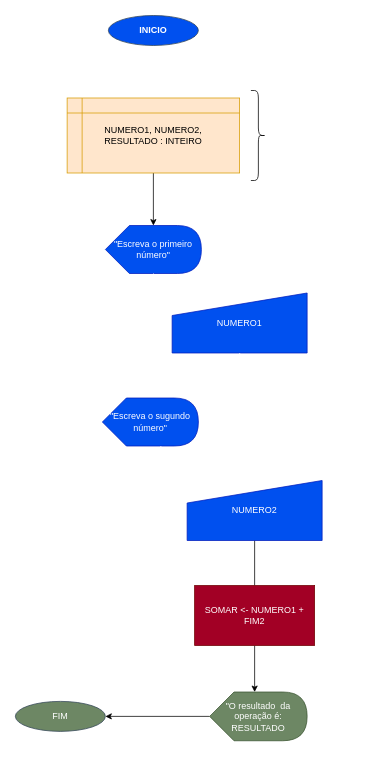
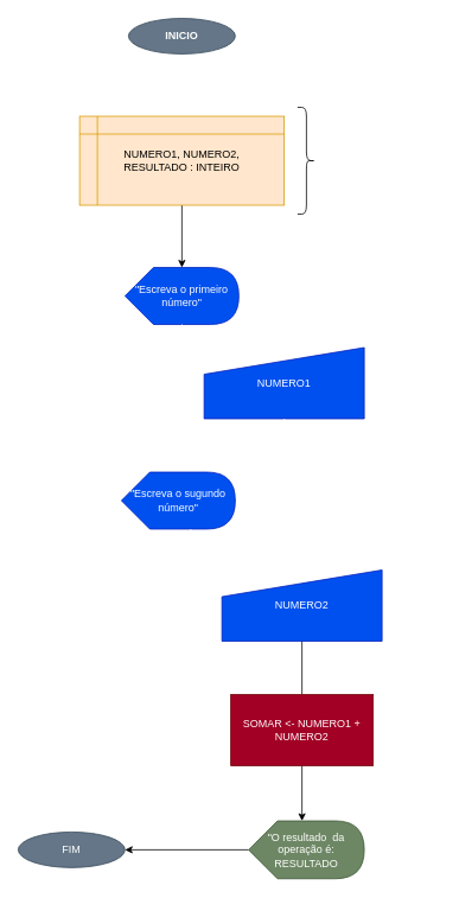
  <mxCell id="0" />
  <mxCell id="1" parent="0" />
- <mxCell id="2" value="INICIO" style="ellipse;whiteSpace=wrap;html=1;fontStyle=1;fillColor=#0050ef;fontColor=#ffffff;strokeColor=#314354;" vertex="1" parent="1"><mxGeometry x="144" y="20" width="120" height="40" as="geometry" /></mxCell>
+ <mxCell id="2" value="INICIO" style="ellipse;whiteSpace=wrap;html=1;fontStyle=1;fillColor=#647687;fontColor=#ffffff;strokeColor=#314354;" vertex="1" parent="1"><mxGeometry x="144" y="20" width="120" height="40" as="geometry" /></mxCell>
  <mxCell id="3" style="edgeStyle=none;html=1;entryX=0;entryY=0;entryDx=64;entryDy=0;entryPerimeter=0;fontColor=#FFFFFF;" edge="1" parent="1" source="4" target="5"><mxGeometry relative="1" as="geometry" /></mxCell>
  <mxCell id="4" value="NUMERO1, NUMERO2,&lt;br&gt;RESULTADO : INTEIRO" style="shape=internalStorage;whiteSpace=wrap;html=1;backgroundOutline=1;fontStyle=0;fillColor=#ffe6cc;strokeColor=#d79b00;fontColor=#000000;" vertex="1" parent="1"><mxGeometry x="89" y="130" width="230" height="100" as="geometry" /></mxCell>
  <mxCell id="5" value="&lt;font color=&quot;#ffffff&quot;&gt;&quot;Escreva o primeiro número&quot;&lt;/font&gt;" style="shape=display;whiteSpace=wrap;html=1;fontColor=#ffffff;fillColor=#0050ef;strokeColor=#001DBC;" vertex="1" parent="1"><mxGeometry x="140" y="300" width="128" height="64" as="geometry" /></mxCell>
  <mxCell id="6" value="NUMERO1" style="shape=manualInput;whiteSpace=wrap;html=1;fontColor=#ffffff;fillColor=#0050ef;strokeColor=#001DBC;" vertex="1" parent="1"><mxGeometry x="229" y="390" width="180" height="80" as="geometry" /></mxCell>
  <mxCell id="7" value="" style="curved=1;endArrow=classic;html=1;fontColor=#FFFFFF;exitX=0;exitY=0;exitDx=64;exitDy=64;exitPerimeter=0;entryX=0.449;entryY=0.173;entryDx=0;entryDy=0;entryPerimeter=0;fillColor=#0050ef;strokeColor=#FFFFFF;" edge="1" parent="1" source="5" target="6"><mxGeometry width="50" height="50" relative="1" as="geometry"><mxPoint x="299" y="390" as="sourcePoint" /><mxPoint x="339" y="400" as="targetPoint" /><Array as="points"><mxPoint x="239" y="400" /><mxPoint x="309" y="370" /></Array></mxGeometry></mxCell>
  <mxCell id="8" value="" style="curved=1;endArrow=classic;html=1;fontColor=#FFFFFF;exitX=0.5;exitY=1;exitDx=0;exitDy=0;entryX=0;entryY=0;entryDx=64;entryDy=0;entryPerimeter=0;fillColor=#0050ef;strokeColor=#FFFFFF;" edge="1" parent="1" source="6" target="9"><mxGeometry width="50" height="50" relative="1" as="geometry"><mxPoint x="289" y="550" as="sourcePoint" /><mxPoint x="209.84" y="540.52" as="targetPoint" /><Array as="points"><mxPoint x="329" y="520" /><mxPoint x="259" y="480" /></Array></mxGeometry></mxCell>
  <mxCell id="9" value="&lt;font color=&quot;#ffffff&quot;&gt;&quot;Escreva o sugundo número&quot;&lt;/font&gt;" style="shape=display;whiteSpace=wrap;html=1;fontColor=#ffffff;fillColor=#0050ef;strokeColor=#001DBC;" vertex="1" parent="1"><mxGeometry x="136" y="530" width="128" height="64" as="geometry" /></mxCell>
  <mxCell id="10" style="edgeStyle=none;html=1;entryX=0.5;entryY=0;entryDx=0;entryDy=0;fontColor=#FFFFFF;endArrow=none;" edge="1" parent="1" source="11" target="14"><mxGeometry relative="1" as="geometry" /></mxCell>
  <mxCell id="11" value="NUMERO2" style="shape=manualInput;whiteSpace=wrap;html=1;fontColor=#ffffff;fillColor=#0050ef;strokeColor=#001DBC;" vertex="1" parent="1"><mxGeometry x="249" y="640" width="180" height="80" as="geometry" /></mxCell>
  <mxCell id="12" value="" style="curved=1;endArrow=classic;html=1;fontColor=#FFFFFF;entryX=0.5;entryY=0;entryDx=0;entryDy=0;fillColor=#0050ef;strokeColor=#FFFFFF;" edge="1" parent="1" source="9" target="11"><mxGeometry width="50" height="50" relative="1" as="geometry"><mxPoint x="200" y="580" as="sourcePoint" /><mxPoint x="229" y="640" as="targetPoint" /><Array as="points"><mxPoint x="229" y="630" /><mxPoint x="269" y="640" /><mxPoint x="309" y="630" /></Array></mxGeometry></mxCell>
  <mxCell id="13" style="edgeStyle=none;html=1;entryX=0;entryY=0;entryDx=60;entryDy=0;entryPerimeter=0;fontColor=#FFFFFF;" edge="1" parent="1" source="14" target="17"><mxGeometry relative="1" as="geometry" /></mxCell>
- <mxCell id="14" value="SOMAR &amp;lt;- NUMERO1 + FIM2" style="rounded=0;whiteSpace=wrap;html=1;fontColor=#ffffff;fillColor=#a20025;strokeColor=#6F0000;" vertex="1" parent="1"><mxGeometry x="259" y="780" width="160" height="80" as="geometry" /></mxCell>
- <mxCell id="15" value="FIM" style="ellipse;whiteSpace=wrap;html=1;fillColor=#6d8764;strokeColor=#314354;fontColor=#ffffff;" vertex="1" parent="1"><mxGeometry x="20" y="934.5" width="120" height="40" as="geometry" /></mxCell>
+ <mxCell id="14" value="SOMAR &amp;lt;- NUMERO1 + NUMERO2" style="rounded=0;whiteSpace=wrap;html=1;fontColor=#ffffff;fillColor=#a20025;strokeColor=#6F0000;" vertex="1" parent="1"><mxGeometry x="259" y="780" width="160" height="80" as="geometry" /></mxCell>
+ <mxCell id="15" value="FIM" style="ellipse;whiteSpace=wrap;html=1;fillColor=#647687;strokeColor=#314354;fontColor=#ffffff;" vertex="1" parent="1"><mxGeometry x="20" y="934.5" width="120" height="40" as="geometry" /></mxCell>
  <mxCell id="16" style="edgeStyle=none;html=1;entryX=1;entryY=0.5;entryDx=0;entryDy=0;fontColor=#FFFFFF;" edge="1" parent="1" source="17" target="15"><mxGeometry relative="1" as="geometry" /></mxCell>
  <mxCell id="17" value="&quot;O resultado&amp;nbsp; da operação é: RESULTADO" style="shape=display;whiteSpace=wrap;html=1;fontColor=#ffffff;fillColor=#6d8764;strokeColor=#3A5431;" vertex="1" parent="1"><mxGeometry x="279" y="922" width="130" height="65" as="geometry" /></mxCell>
  <mxCell id="18" value="Um comentário&lt;br style=&quot;font-size: 14px;&quot;&gt;Bacana" style="text;html=1;align=left;verticalAlign=middle;resizable=0;points=[];autosize=1;strokeColor=none;fillColor=none;fontColor=#FFFFFF;fontSize=14;" vertex="1" parent="1"><mxGeometry x="374" y="145" width="120" height="50" as="geometry" /></mxCell>
  <mxCell id="19" value="" style="shape=curlyBracket;whiteSpace=wrap;html=1;rounded=1;flipH=1;labelPosition=right;verticalLabelPosition=middle;align=left;verticalAlign=middle;fontSize=14;fontColor=#FFFFFF;" vertex="1" parent="1"><mxGeometry x="334" y="120" width="20" height="120" as="geometry" /></mxCell>
